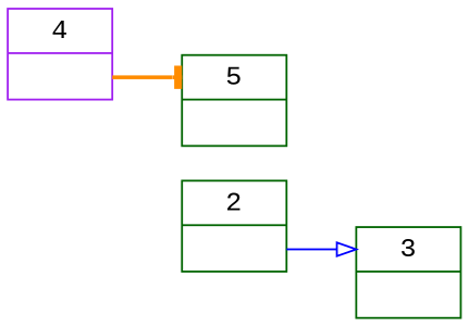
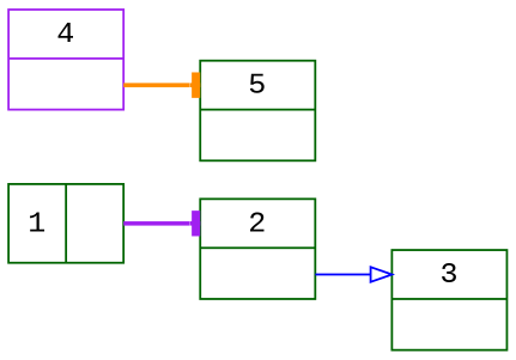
  digraph {
    fontname="Liberation Mono"
    rankdir=LR
    node [color=darkgreen fontname="Liberation Mono" shape=record]
    edge [arrowhead=tee fontname="Liberation Mono" headport=data style=bold tailport=next]
+   n1 [label="{<data> 1|<next>}"]
    n2 [label="<data> 2|<next>"]
    n3 [label="<data> 3|<next>"]
    n4 [color=purple label="<data> 4|<next>"]
    n5 [label="<data> 5|<next>"]
+   n1 -> n2 [color=purple]
    n2 -> n3 [arrowhead=onormal color=blue style=solid]
    n4 -> n5 [color=darkorange]
  }
